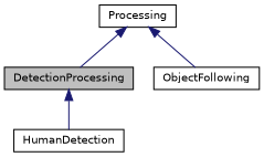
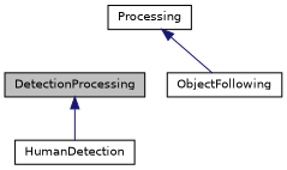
  digraph {
    node [color=black fillcolor=white fontname=Helvetica fontsize=10 shape=record style=filled]
    edge [color=midnightblue dir=back fontname=Helvetica fontsize=10 labelfontname=Helvetica labelfontsize=10 style=solid]
    n1 [fillcolor=grey75 fontcolor=black height=0.2 label=DetectionProcessing width=0.4]
    n2 [height=0.2 label=HumanDetection width=0.4]
    n3 [height=0.2 label=ObjectFollowing width=0.4]
    n4 [height=0.2 label=Processing width=0.4]
    n1 -> n2
-   n4 -> n1
    n4 -> n3
  }
